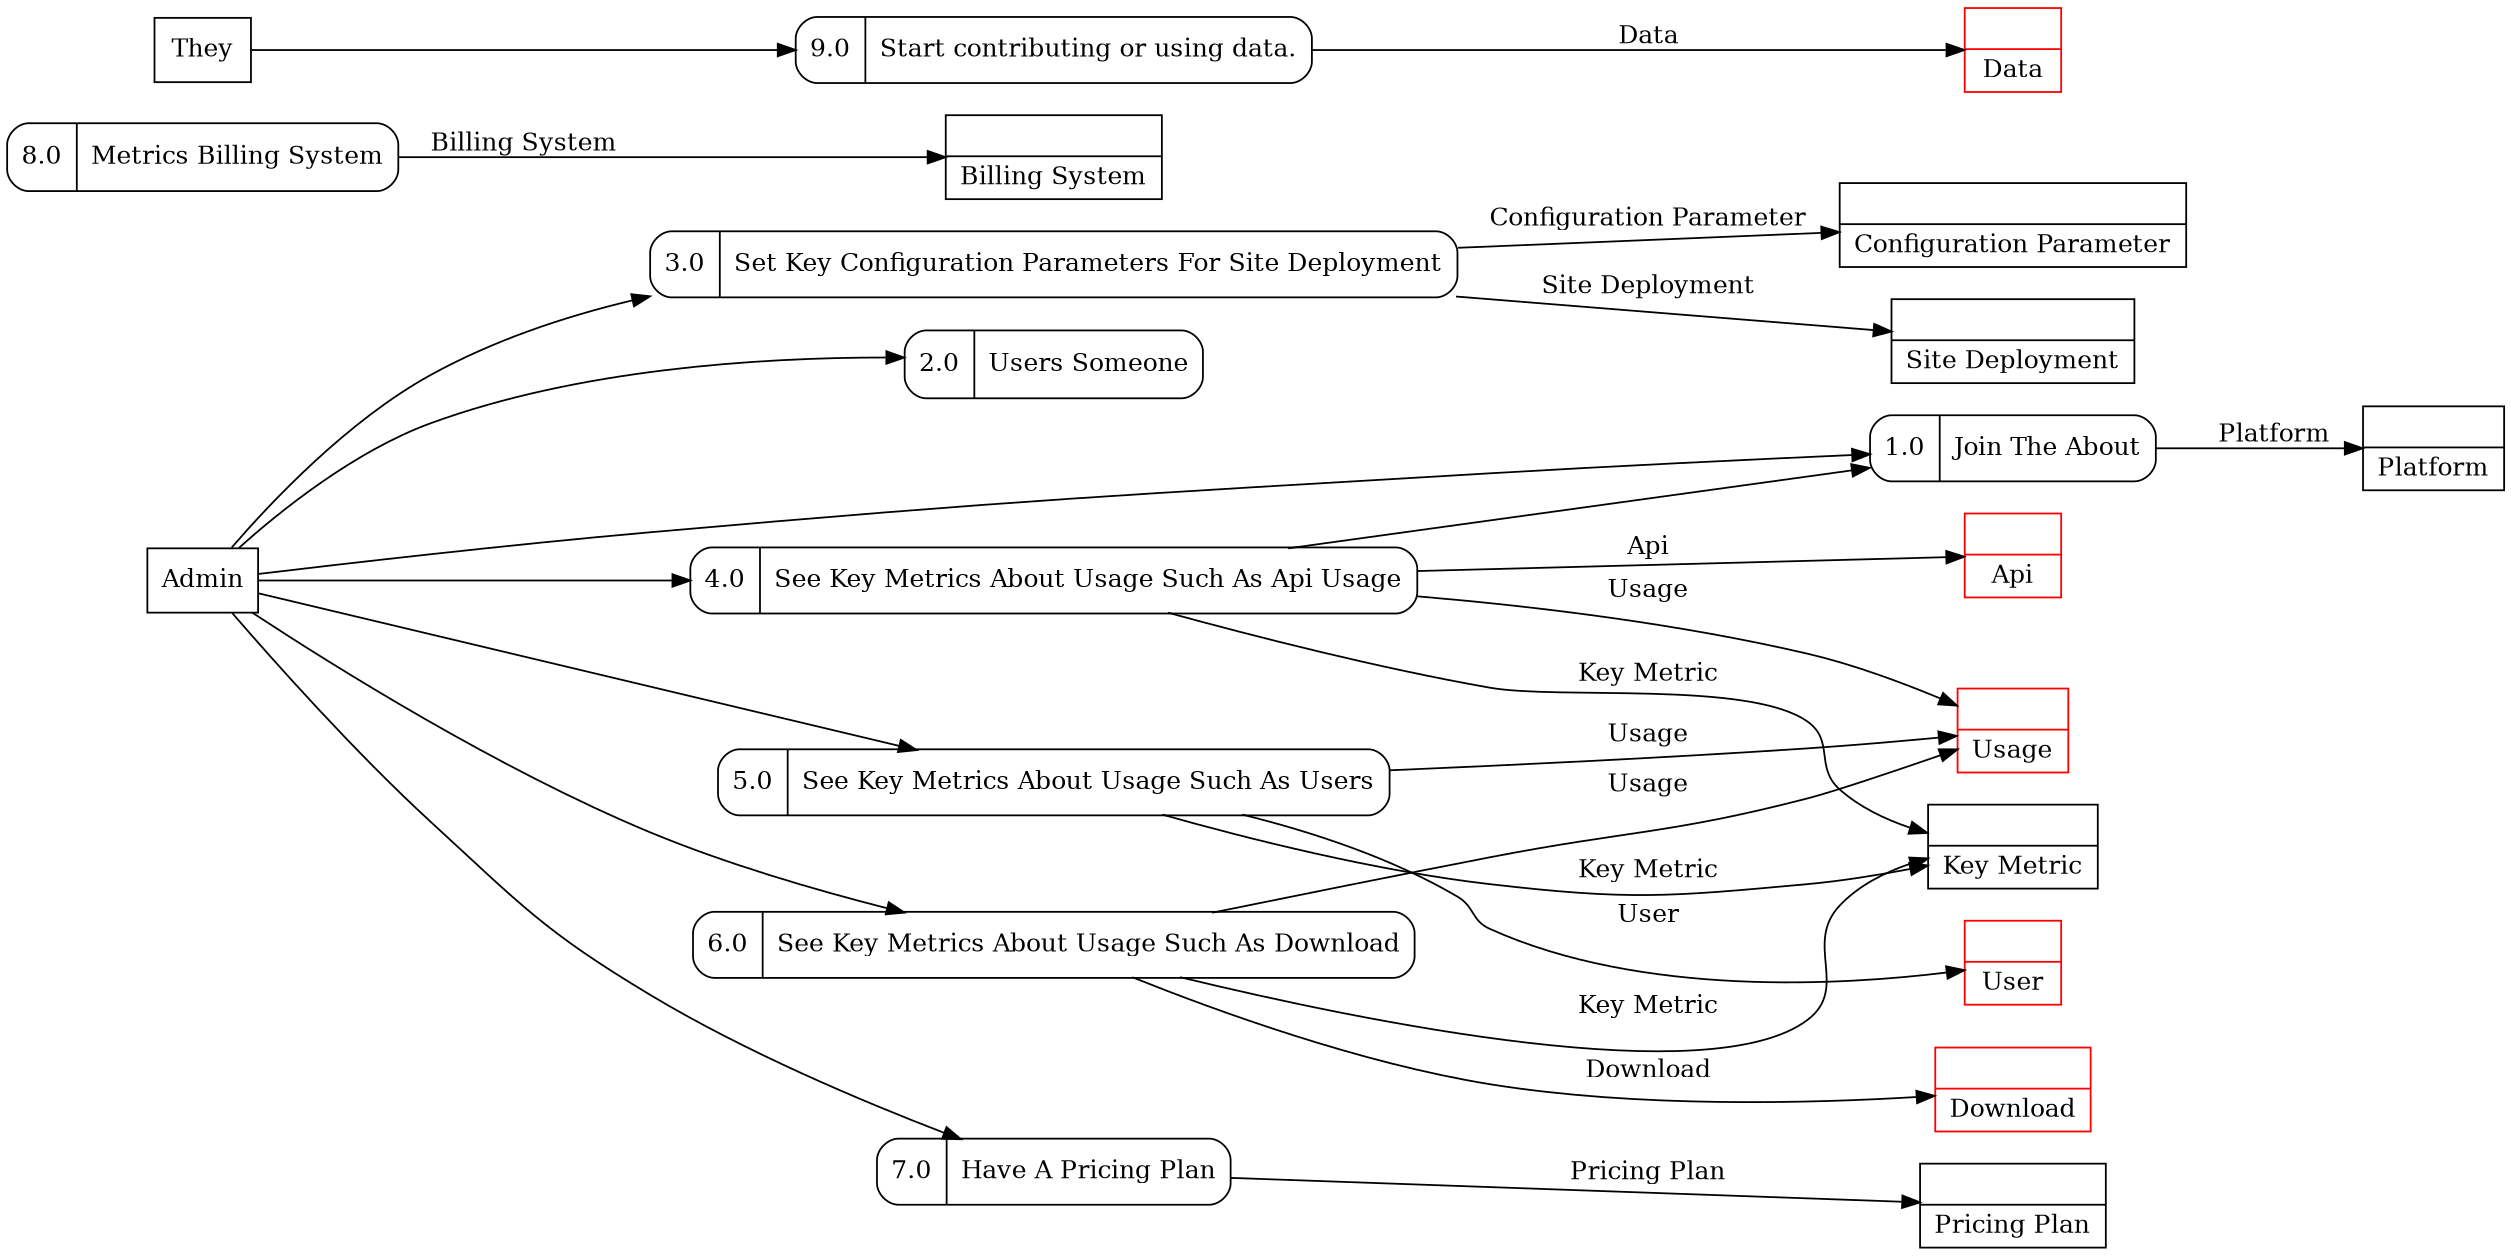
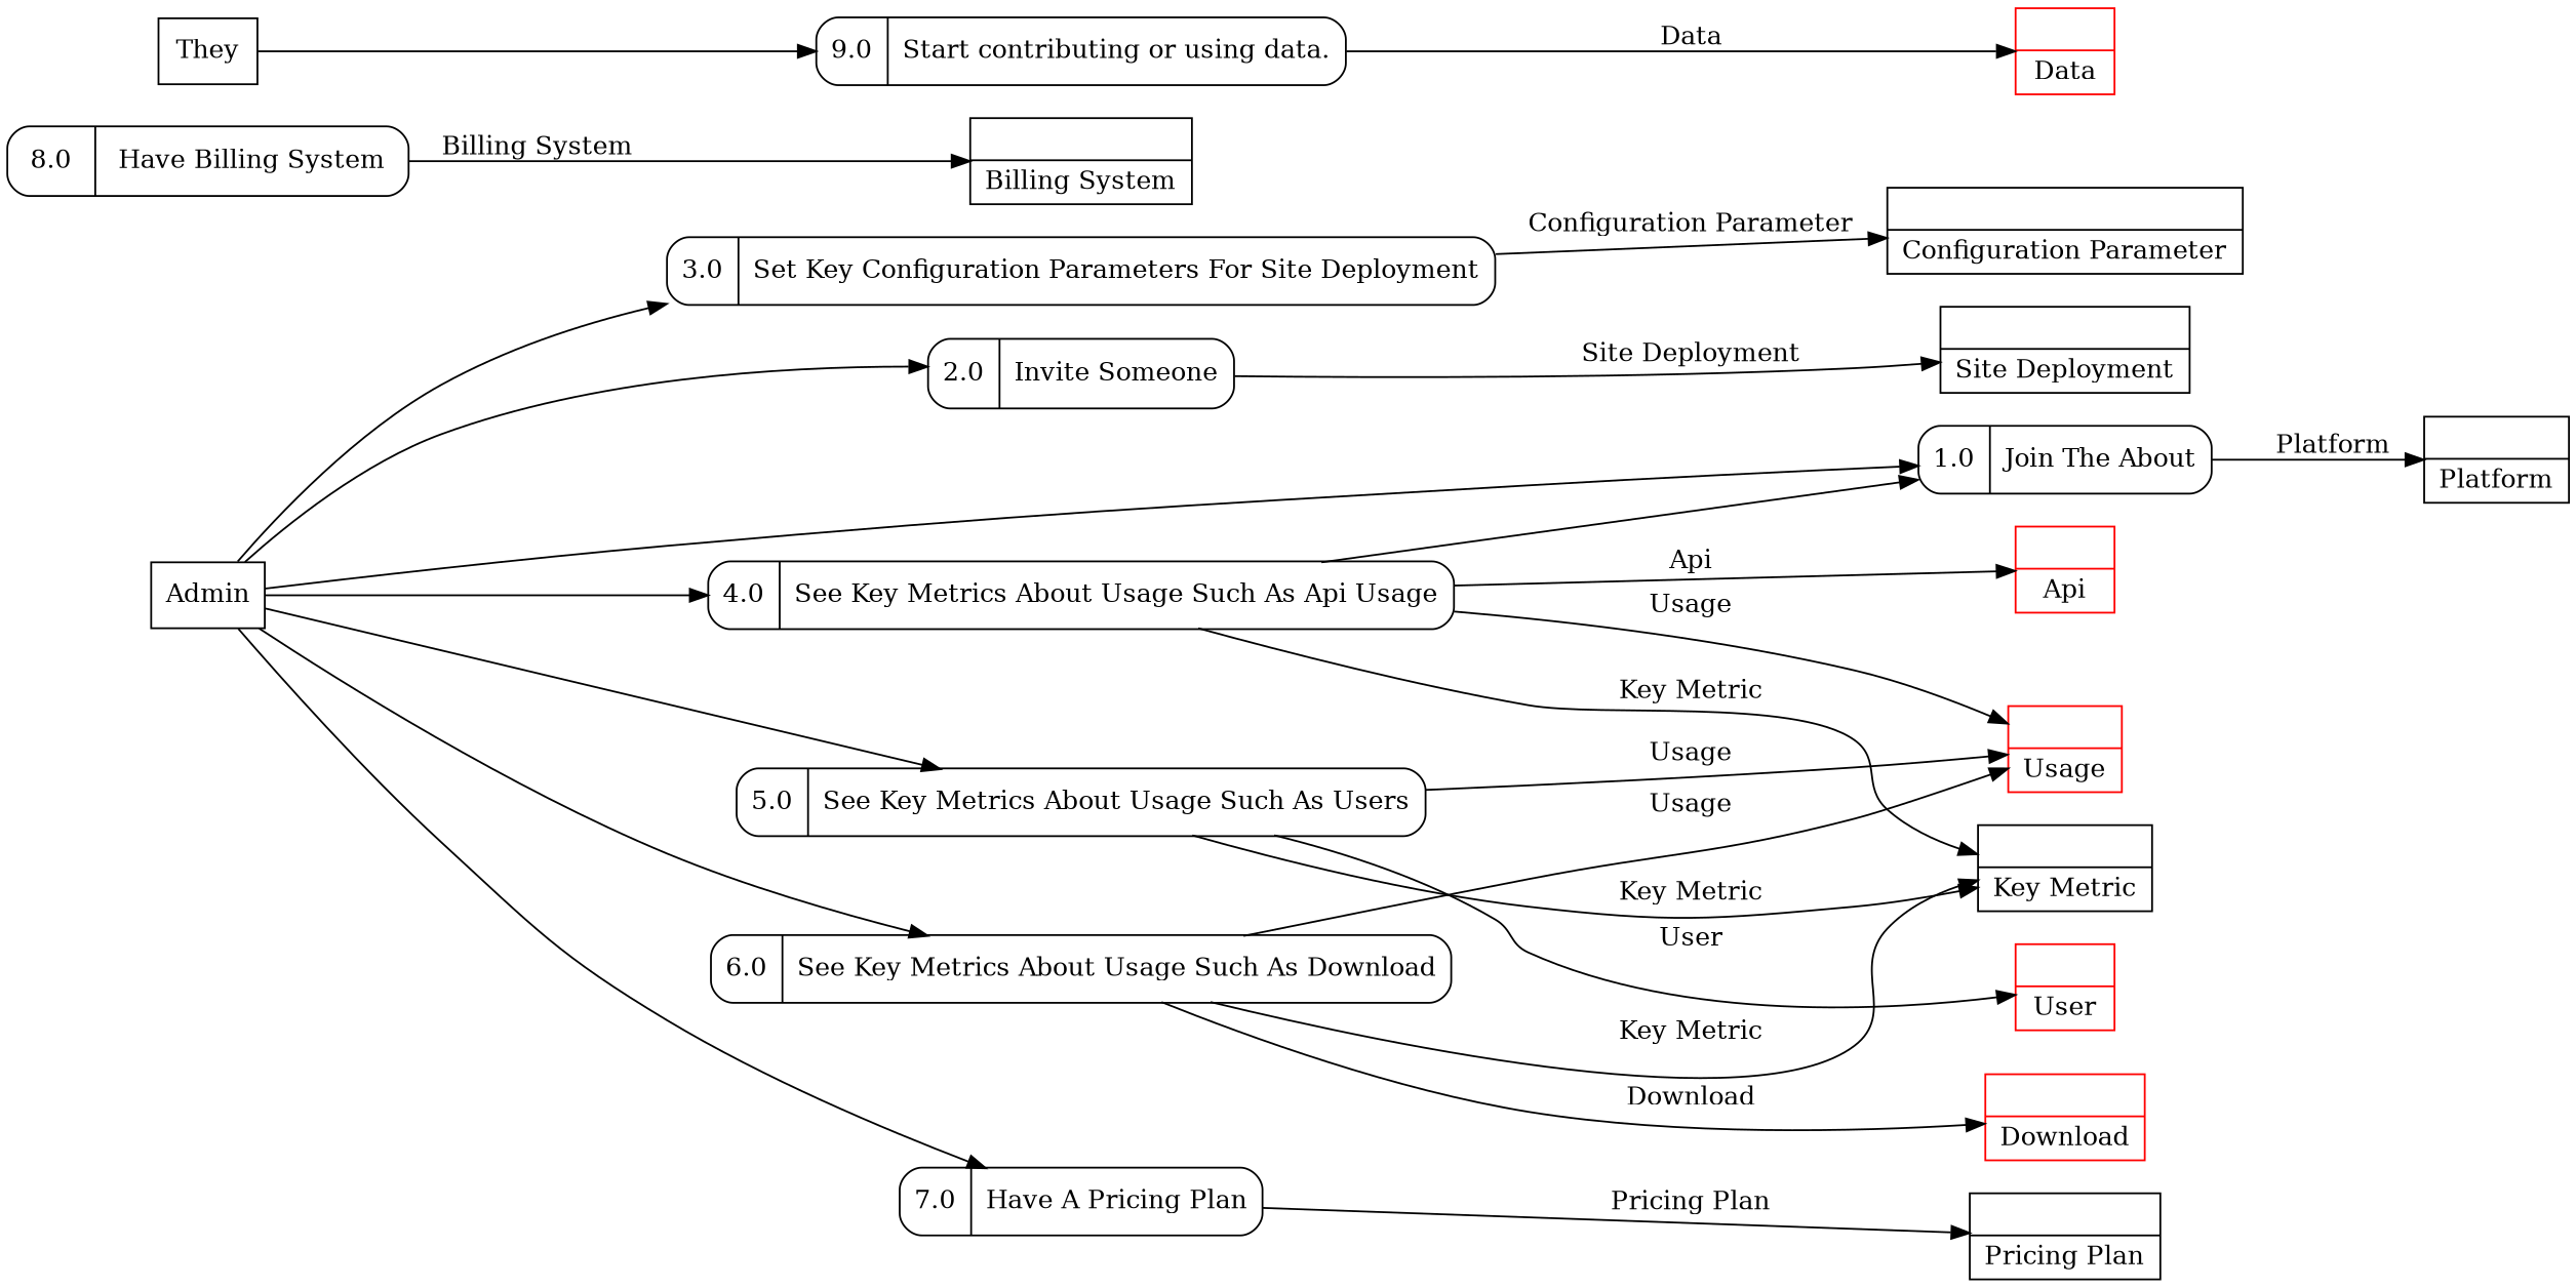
  digraph {
    rankdir=LR
    node [shape=record]
    n1 [label="<f0>  |<f1> Platform "]
    n2 [label="<f0>  |<f1> Site Deployment "]
    n3 [color=red label="<f0>  |<f1> User "]
    n4 [color=red label="<f0>  |<f1> Download "]
    n5 [color=red label="<f0>  |<f1> Usage "]
    n6 [label="<f0>  |<f1> Key Metric "]
    n7 [label="<f0>  |<f1> Billing System "]
    n8 [label="<f0>  |<f1> Pricing Plan "]
    n9 [label="<f0>  |<f1> Configuration Parameter "]
    n10 [color=red label="<f0>  |<f1> Api "]
    n11 [label=Admin shape=box]
    n12 [label="{<f0> 1.0|<f1> Join The About }" shape=Mrecord]
-   n13 [label="{<f0> 2.0|<f1> Users Someone }" shape=Mrecord]
+   n13 [label="{<f0> 2.0|<f1> Invite Someone }" shape=Mrecord]
    n14 [label="{<f0> 3.0|<f1> Set Key Configuration Parameters For Site Deployment }" shape=Mrecord]
    n15 [label="{<f0> 4.0|<f1> See Key Metrics About Usage Such As Api Usage }" shape=Mrecord]
    n16 [label="{<f0> 5.0|<f1> See Key Metrics About Usage Such As Users }" shape=Mrecord]
    n17 [label="{<f0> 6.0|<f1> See Key Metrics About Usage Such As Download }" shape=Mrecord]
    n18 [label="{<f0> 7.0|<f1> Have A Pricing Plan }" shape=Mrecord]
-   n19 [label="{<f0> 8.0|<f1> Metrics Billing System }" shape=Mrecord]
+   n19 [label="{<f0> 8.0|<f1> Have Billing System }" shape=Mrecord]
    n20 [label="{<f0> 9.0|<f1> Start contributing or using data. }" shape=Mrecord]
    n21 [color=red label="<f0>  |<f1> Data "]
    n22 [label=They shape=box]
    n11 -> n12
    n11 -> n13
    n11 -> n14
    n11 -> n15
    n11 -> n16
    n11 -> n17
    n11 -> n18
    n12 -> n1 [label=Platform]
-   n14 -> n2 [label="Site Deployment"]
+   n13 -> n2 [label="Site Deployment"]
    n14 -> n9 [label="Configuration Parameter"]
    n15 -> n5 [label=Usage]
    n15 -> n6 [label="Key Metric"]
    n15 -> n10 [label=Api]
    n15 -> n12
    n16 -> n3 [label=User]
    n16 -> n5 [label=Usage]
    n16 -> n6 [label="Key Metric"]
    n17 -> n4 [label=Download]
    n17 -> n5 [label=Usage]
    n17 -> n6 [label="Key Metric"]
    n18 -> n8 [label="Pricing Plan"]
    n19 -> n7 [label="Billing System"]
    n20 -> n21 [label=Data]
    n22 -> n20
  }
